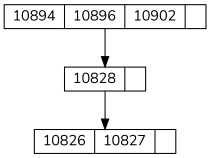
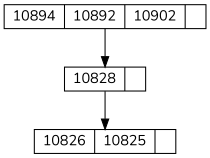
  digraph {
    fontname=Nunito
    node [fontname=Nunito shape=record]
    edge [fontname=Nunito]
    n1 [height=.1 label="<f0>10828|"]
-   n2 [height=.1 label="<f0>10826|<f1>10827|"]
-   n3 [height=.1 label="<f0>10894|<f1>10896|<f2>10902|"]
+   n2 [height=.1 label="<f0>10826|<f1>10825|"]
+   n3 [height=.1 label="<f0>10894|<f1>10892|<f2>10902|"]
    n1 -> n2
    n3 -> n1
  }
